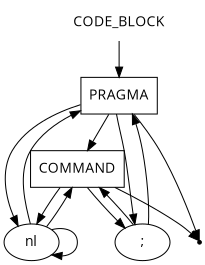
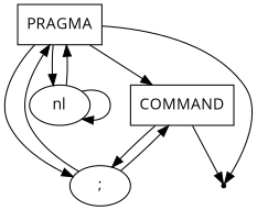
  digraph {
    fontname="Open Sans"
    node [fontname="Open Sans" shape=box]
    edge [fontname="Open Sans"]
-   n1 [label=CODE_BLOCK shape=plaintext]
    n2 [label=PRAGMA]
    n3 [label=COMMAND]
    n4 [label=nl shape=oval]
    n5 [label=";" shape=oval]
    end [shape=point]
-   n1 -> n2
    n2 -> n3
    n2 -> n4
    n2 -> n5
    n2 -> end
-   n3 -> n4
    n3 -> n5
    n3 -> end
    n4 -> n2
-   n4 -> n3
    n4 -> n4
    n5 -> n2
    n5 -> n3
  }
